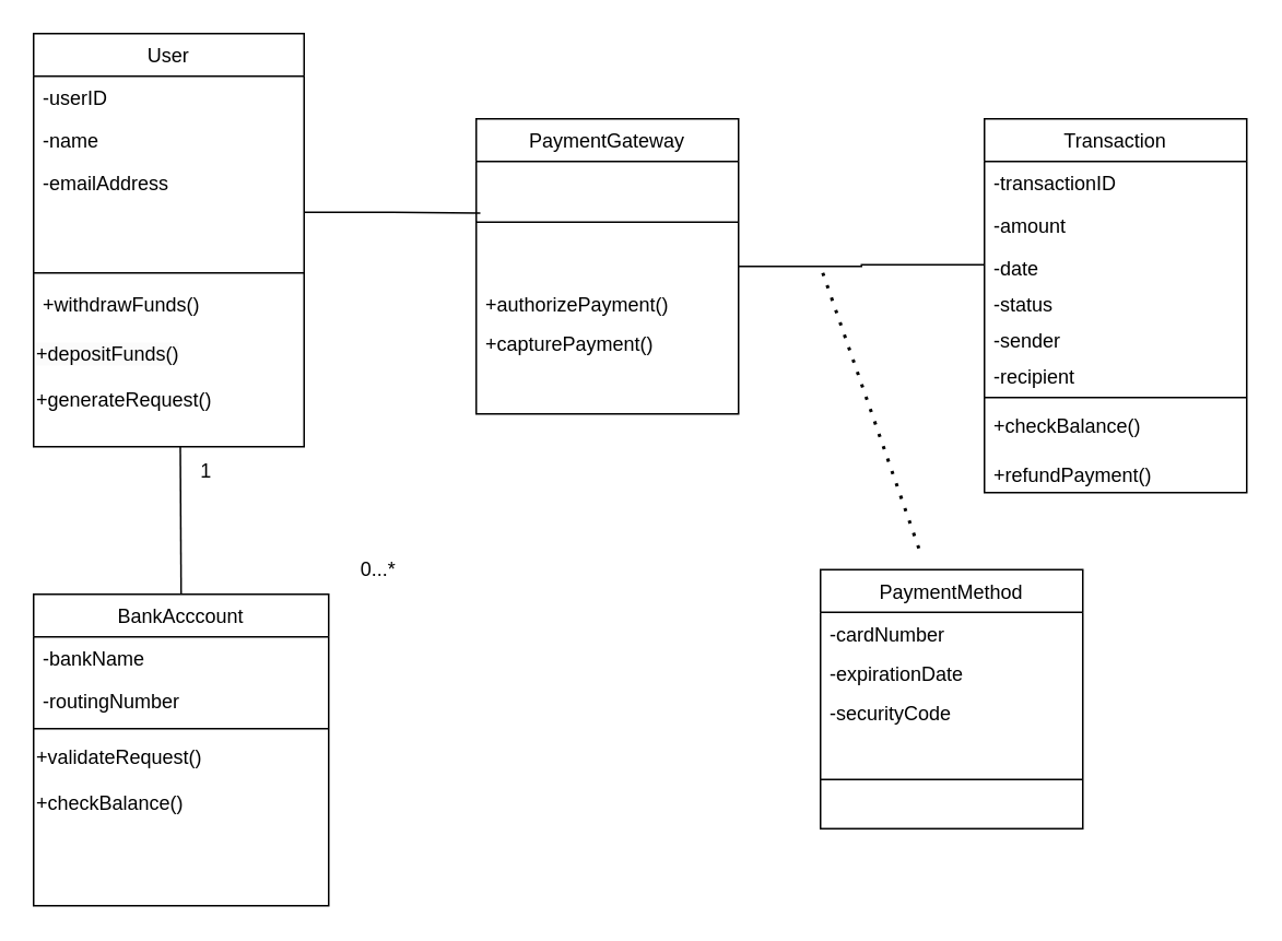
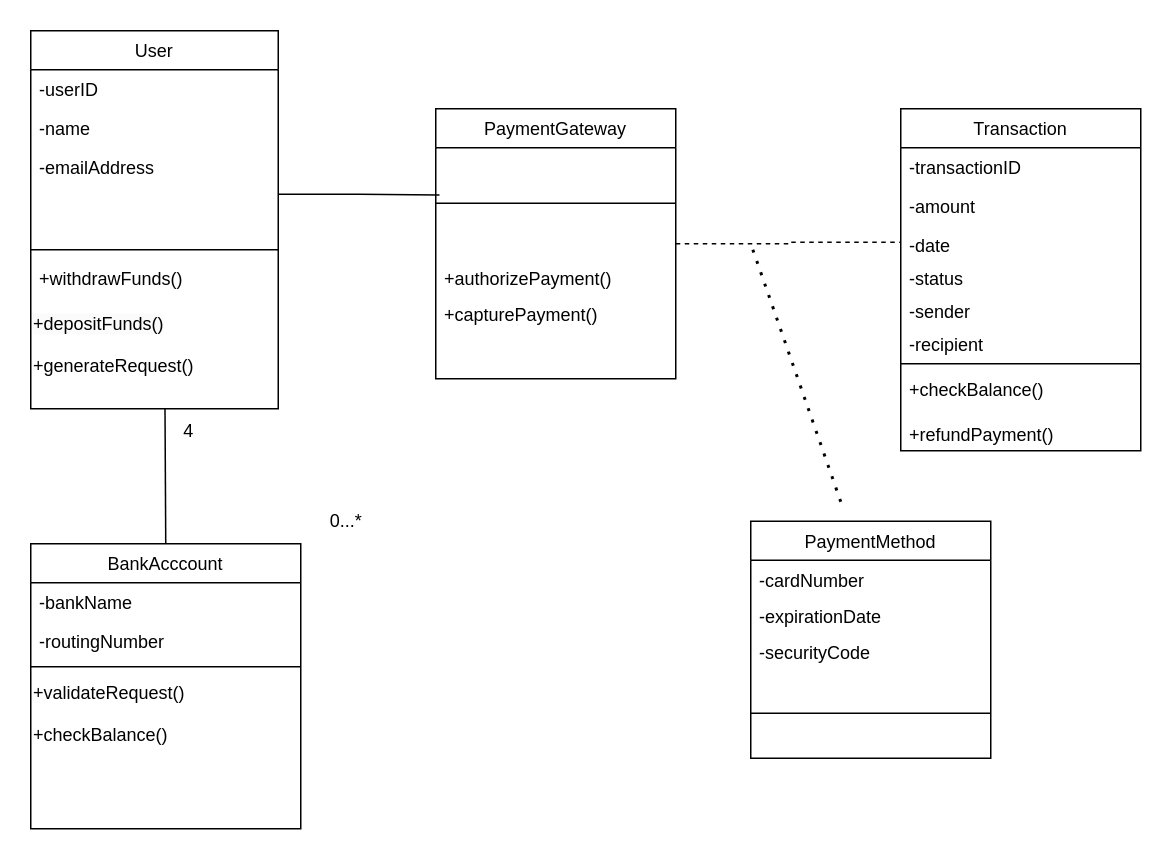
  <mxCell id="0" />
  <mxCell id="1" parent="0" />
  <mxCell id="2" value="User" style="swimlane;fontStyle=0;align=center;verticalAlign=top;childLayout=stackLayout;horizontal=1;startSize=26;horizontalStack=0;resizeParent=1;resizeLast=0;collapsible=1;marginBottom=0;rounded=0;shadow=0;strokeWidth=1;" parent="1" vertex="1"><mxGeometry x="20" y="20" width="165" height="252" as="geometry"><mxRectangle x="230" y="140" width="160" height="26" as="alternateBounds" /></mxGeometry></mxCell>
  <mxCell id="3" value="-userID" style="text;align=left;verticalAlign=top;spacingLeft=4;spacingRight=4;overflow=hidden;rotatable=0;points=[[0,0.5],[1,0.5]];portConstraint=eastwest;" parent="2" vertex="1"><mxGeometry y="26" width="165" height="26" as="geometry" /></mxCell>
  <mxCell id="4" value="-name" style="text;align=left;verticalAlign=top;spacingLeft=4;spacingRight=4;overflow=hidden;rotatable=0;points=[[0,0.5],[1,0.5]];portConstraint=eastwest;rounded=0;shadow=0;html=0;" parent="2" vertex="1"><mxGeometry y="52" width="165" height="26" as="geometry" /></mxCell>
  <mxCell id="5" style="edgeStyle=orthogonalEdgeStyle;rounded=0;orthogonalLoop=1;jettySize=auto;html=1;exitX=1;exitY=0.5;exitDx=0;exitDy=0;endArrow=none;endFill=0;" parent="2" source="6" edge="1"><mxGeometry relative="1" as="geometry"><mxPoint x="272.5" y="109.429" as="targetPoint" /></mxGeometry></mxCell>
  <mxCell id="6" value="-emailAddress&#10;" style="text;align=left;verticalAlign=top;spacingLeft=4;spacingRight=4;overflow=hidden;rotatable=0;points=[[0,0.5],[1,0.5]];portConstraint=eastwest;rounded=0;shadow=0;html=0;" parent="2" vertex="1"><mxGeometry y="78" width="165" height="62" as="geometry" /></mxCell>
  <mxCell id="7" value="" style="line;html=1;strokeWidth=1;align=left;verticalAlign=middle;spacingTop=-1;spacingLeft=3;spacingRight=3;rotatable=0;labelPosition=right;points=[];portConstraint=eastwest;" parent="2" vertex="1"><mxGeometry y="140" width="165" height="12" as="geometry" /></mxCell>
  <mxCell id="8" value="+withdrawFunds()" style="text;align=left;verticalAlign=top;spacingLeft=4;spacingRight=4;overflow=hidden;rotatable=0;points=[[0,0.5],[1,0.5]];portConstraint=eastwest;" parent="2" vertex="1"><mxGeometry y="152" width="165" height="30" as="geometry" /></mxCell>
  <mxCell id="9" value="&lt;span style=&quot;color: rgb(0, 0, 0); font-family: Helvetica; font-size: 12px; font-style: normal; font-variant-ligatures: normal; font-variant-caps: normal; font-weight: 400; letter-spacing: normal; orphans: 2; text-align: left; text-indent: 0px; text-transform: none; widows: 2; word-spacing: 0px; -webkit-text-stroke-width: 0px; white-space: nowrap; background-color: rgb(251, 251, 251); text-decoration-thickness: initial; text-decoration-style: initial; text-decoration-color: initial; display: inline !important; float: none;&quot;&gt;+depositFunds()&lt;/span&gt;" style="text;whiteSpace=wrap;html=1;" parent="2" vertex="1"><mxGeometry y="182" width="165" height="28" as="geometry" /></mxCell>
  <mxCell id="10" value="&lt;span style=&quot;text-wrap: nowrap;&quot;&gt;+generateRequest()&lt;/span&gt;" style="text;whiteSpace=wrap;html=1;" parent="2" vertex="1"><mxGeometry y="210" width="165" height="28" as="geometry" /></mxCell>
  <mxCell id="11" value="BankAcccount" style="swimlane;fontStyle=0;align=center;verticalAlign=top;childLayout=stackLayout;horizontal=1;startSize=26;horizontalStack=0;resizeParent=1;resizeLast=0;collapsible=1;marginBottom=0;rounded=0;shadow=0;strokeWidth=1;" parent="1" vertex="1"><mxGeometry x="20" y="362" width="180" height="190" as="geometry"><mxRectangle x="130" y="380" width="160" height="26" as="alternateBounds" /></mxGeometry></mxCell>
  <mxCell id="12" value="-bankName" style="text;align=left;verticalAlign=top;spacingLeft=4;spacingRight=4;overflow=hidden;rotatable=0;points=[[0,0.5],[1,0.5]];portConstraint=eastwest;" parent="11" vertex="1"><mxGeometry y="26" width="180" height="26" as="geometry" /></mxCell>
  <mxCell id="13" value="-routingNumber" style="text;align=left;verticalAlign=top;spacingLeft=4;spacingRight=4;overflow=hidden;rotatable=0;points=[[0,0.5],[1,0.5]];portConstraint=eastwest;rounded=0;shadow=0;html=0;" parent="11" vertex="1"><mxGeometry y="52" width="180" height="26" as="geometry" /></mxCell>
  <mxCell id="14" value="" style="line;html=1;strokeWidth=1;align=left;verticalAlign=middle;spacingTop=-1;spacingLeft=3;spacingRight=3;rotatable=0;labelPosition=right;points=[];portConstraint=eastwest;" parent="11" vertex="1"><mxGeometry y="78" width="180" height="8" as="geometry" /></mxCell>
  <mxCell id="15" value="&lt;span style=&quot;text-wrap: nowrap;&quot;&gt;+validateRequest()&lt;/span&gt;" style="text;whiteSpace=wrap;html=1;" parent="11" vertex="1"><mxGeometry y="86" width="180" height="28" as="geometry" /></mxCell>
  <mxCell id="16" value="&lt;span style=&quot;text-wrap: nowrap;&quot;&gt;+checkBalance()&lt;/span&gt;" style="text;whiteSpace=wrap;html=1;" parent="11" vertex="1"><mxGeometry y="114" width="180" height="28" as="geometry" /></mxCell>
  <mxCell id="17" value="Transaction" style="swimlane;fontStyle=0;align=center;verticalAlign=top;childLayout=stackLayout;horizontal=1;startSize=26;horizontalStack=0;resizeParent=1;resizeLast=0;collapsible=1;marginBottom=0;rounded=0;shadow=0;strokeWidth=1;" parent="1" vertex="1"><mxGeometry x="600" y="72" width="160" height="228" as="geometry"><mxRectangle x="230" y="140" width="160" height="26" as="alternateBounds" /></mxGeometry></mxCell>
  <mxCell id="18" value="-transactionID" style="text;align=left;verticalAlign=top;spacingLeft=4;spacingRight=4;overflow=hidden;rotatable=0;points=[[0,0.5],[1,0.5]];portConstraint=eastwest;" parent="17" vertex="1"><mxGeometry y="26" width="160" height="26" as="geometry" /></mxCell>
  <mxCell id="19" value="-amount" style="text;align=left;verticalAlign=top;spacingLeft=4;spacingRight=4;overflow=hidden;rotatable=0;points=[[0,0.5],[1,0.5]];portConstraint=eastwest;rounded=0;shadow=0;html=0;" parent="17" vertex="1"><mxGeometry y="52" width="160" height="26" as="geometry" /></mxCell>
  <mxCell id="20" value="-date&#10;" style="text;align=left;verticalAlign=top;spacingLeft=4;spacingRight=4;overflow=hidden;rotatable=0;points=[[0,0.5],[1,0.5]];portConstraint=eastwest;rounded=0;shadow=0;html=0;" parent="17" vertex="1"><mxGeometry y="78" width="160" height="22" as="geometry" /></mxCell>
  <mxCell id="21" value="-status" style="text;align=left;verticalAlign=top;spacingLeft=4;spacingRight=4;overflow=hidden;rotatable=0;points=[[0,0.5],[1,0.5]];portConstraint=eastwest;rounded=0;shadow=0;html=0;" parent="17" vertex="1"><mxGeometry y="100" width="160" height="22" as="geometry" /></mxCell>
  <mxCell id="22" value="-sender" style="text;align=left;verticalAlign=top;spacingLeft=4;spacingRight=4;overflow=hidden;rotatable=0;points=[[0,0.5],[1,0.5]];portConstraint=eastwest;rounded=0;shadow=0;html=0;" parent="17" vertex="1"><mxGeometry y="122" width="160" height="22" as="geometry" /></mxCell>
  <mxCell id="23" value="-recipient" style="text;align=left;verticalAlign=top;spacingLeft=4;spacingRight=4;overflow=hidden;rotatable=0;points=[[0,0.5],[1,0.5]];portConstraint=eastwest;rounded=0;shadow=0;html=0;" parent="17" vertex="1"><mxGeometry y="144" width="160" height="22" as="geometry" /></mxCell>
  <mxCell id="24" value="" style="line;html=1;strokeWidth=1;align=left;verticalAlign=middle;spacingTop=-1;spacingLeft=3;spacingRight=3;rotatable=0;labelPosition=right;points=[];portConstraint=eastwest;" parent="17" vertex="1"><mxGeometry y="166" width="160" height="8" as="geometry" /></mxCell>
  <mxCell id="25" value="+checkBalance()" style="text;align=left;verticalAlign=top;spacingLeft=4;spacingRight=4;overflow=hidden;rotatable=0;points=[[0,0.5],[1,0.5]];portConstraint=eastwest;" parent="17" vertex="1"><mxGeometry y="174" width="160" height="30" as="geometry" /></mxCell>
  <mxCell id="26" value="+refundPayment()" style="text;align=left;verticalAlign=top;spacingLeft=4;spacingRight=4;overflow=hidden;rotatable=0;points=[[0,0.5],[1,0.5]];portConstraint=eastwest;" parent="17" vertex="1"><mxGeometry y="204" width="160" height="24" as="geometry" /></mxCell>
  <mxCell id="27" value="PaymentMethod" style="swimlane;fontStyle=0;align=center;verticalAlign=top;childLayout=stackLayout;horizontal=1;startSize=26;horizontalStack=0;resizeParent=1;resizeLast=0;collapsible=1;marginBottom=0;rounded=0;shadow=0;strokeWidth=1;" parent="1" vertex="1"><mxGeometry x="500" y="347" width="160" height="158" as="geometry"><mxRectangle x="340" y="380" width="170" height="26" as="alternateBounds" /></mxGeometry></mxCell>
  <mxCell id="28" value="-cardNumber" style="text;align=left;verticalAlign=top;spacingLeft=4;spacingRight=4;overflow=hidden;rotatable=0;points=[[0,0.5],[1,0.5]];portConstraint=eastwest;" parent="27" vertex="1"><mxGeometry y="26" width="160" height="24" as="geometry" /></mxCell>
  <mxCell id="29" value="-expirationDate" style="text;align=left;verticalAlign=top;spacingLeft=4;spacingRight=4;overflow=hidden;rotatable=0;points=[[0,0.5],[1,0.5]];portConstraint=eastwest;" parent="27" vertex="1"><mxGeometry y="50" width="160" height="24" as="geometry" /></mxCell>
  <mxCell id="30" value="-securityCode" style="text;align=left;verticalAlign=top;spacingLeft=4;spacingRight=4;overflow=hidden;rotatable=0;points=[[0,0.5],[1,0.5]];portConstraint=eastwest;" parent="27" vertex="1"><mxGeometry y="74" width="160" height="24" as="geometry" /></mxCell>
  <mxCell id="31" value="" style="line;html=1;strokeWidth=1;align=left;verticalAlign=middle;spacingTop=-1;spacingLeft=3;spacingRight=3;rotatable=0;labelPosition=right;points=[];portConstraint=eastwest;" parent="27" vertex="1"><mxGeometry y="98" width="160" height="60" as="geometry" /></mxCell>
- <mxCell id="32" style="edgeStyle=orthogonalEdgeStyle;rounded=0;orthogonalLoop=1;jettySize=auto;html=1;exitX=1;exitY=0.5;exitDx=0;exitDy=0;entryX=0;entryY=0.5;entryDx=0;entryDy=0;endArrow=none;endFill=0;" parent="1" source="33" target="20" edge="1"><mxGeometry relative="1" as="geometry" /></mxCell>
+ <mxCell id="32" style="edgeStyle=orthogonalEdgeStyle;rounded=0;orthogonalLoop=1;jettySize=auto;html=1;exitX=1;exitY=0.5;exitDx=0;exitDy=0;entryX=0;entryY=0.5;entryDx=0;entryDy=0;endArrow=none;endFill=0;dashed=1;" parent="1" source="33" target="20" edge="1"><mxGeometry relative="1" as="geometry" /></mxCell>
  <mxCell id="33" value="PaymentGateway" style="swimlane;fontStyle=0;align=center;verticalAlign=top;childLayout=stackLayout;horizontal=1;startSize=26;horizontalStack=0;resizeParent=1;resizeLast=0;collapsible=1;marginBottom=0;rounded=0;shadow=0;strokeWidth=1;" parent="1" vertex="1"><mxGeometry x="290" y="72" width="160" height="180" as="geometry"><mxRectangle x="340" y="380" width="170" height="26" as="alternateBounds" /></mxGeometry></mxCell>
  <mxCell id="34" value="" style="line;html=1;strokeWidth=1;align=left;verticalAlign=middle;spacingTop=-1;spacingLeft=3;spacingRight=3;rotatable=0;labelPosition=right;points=[];portConstraint=eastwest;" parent="33" vertex="1"><mxGeometry y="26" width="160" height="74" as="geometry" /></mxCell>
  <mxCell id="35" value="+authorizePayment()" style="text;align=left;verticalAlign=top;spacingLeft=4;spacingRight=4;overflow=hidden;rotatable=0;points=[[0,0.5],[1,0.5]];portConstraint=eastwest;" parent="33" vertex="1"><mxGeometry y="100" width="160" height="24" as="geometry" /></mxCell>
  <mxCell id="36" value="+capturePayment()" style="text;align=left;verticalAlign=top;spacingLeft=4;spacingRight=4;overflow=hidden;rotatable=0;points=[[0,0.5],[1,0.5]];portConstraint=eastwest;" parent="33" vertex="1"><mxGeometry y="124" width="160" height="24" as="geometry" /></mxCell>
  <mxCell id="37" value="" style="endArrow=none;dashed=1;html=1;dashPattern=1 3;strokeWidth=2;rounded=0;exitX=0.25;exitY=0;exitDx=0;exitDy=0;" parent="1" edge="1"><mxGeometry width="50" height="50" relative="1" as="geometry"><mxPoint x="560" y="334" as="sourcePoint" /><mxPoint x="500" y="162" as="targetPoint" /><Array as="points" /></mxGeometry></mxCell>
- <mxCell id="38" value="1" style="text;html=1;align=center;verticalAlign=middle;resizable=0;points=[];autosize=1;strokeColor=none;fillColor=none;" parent="1" vertex="1"><mxGeometry x="110" y="272" width="30" height="30" as="geometry" /></mxCell>
+ <mxCell id="38" value="4" style="text;html=1;align=center;verticalAlign=middle;resizable=0;points=[];autosize=1;strokeColor=none;fillColor=none;" parent="1" vertex="1"><mxGeometry x="110" y="272" width="30" height="30" as="geometry" /></mxCell>
  <mxCell id="39" value="0...*" style="text;html=1;align=center;verticalAlign=middle;resizable=0;points=[];autosize=1;strokeColor=none;fillColor=none;" parent="1" vertex="1"><mxGeometry x="210" y="332" width="40" height="30" as="geometry" /></mxCell>
  <mxCell id="40" style="edgeStyle=orthogonalEdgeStyle;rounded=0;orthogonalLoop=1;jettySize=auto;html=1;entryX=0.333;entryY=0.2;entryDx=0;entryDy=0;entryPerimeter=0;endArrow=none;endFill=0;exitX=0.5;exitY=0;exitDx=0;exitDy=0;" edge="1" parent="1" source="11"><mxGeometry relative="1" as="geometry"><mxPoint x="109.5" y="352" as="sourcePoint" /><mxPoint x="109.5" y="272" as="targetPoint" /></mxGeometry></mxCell>
